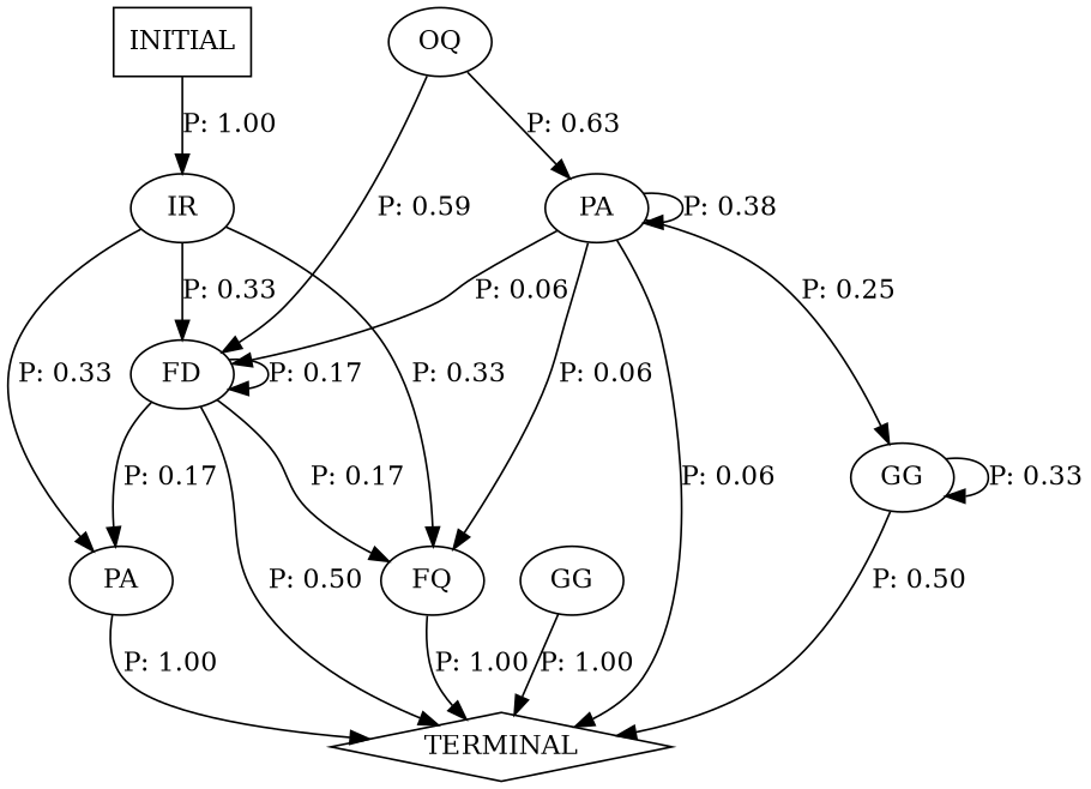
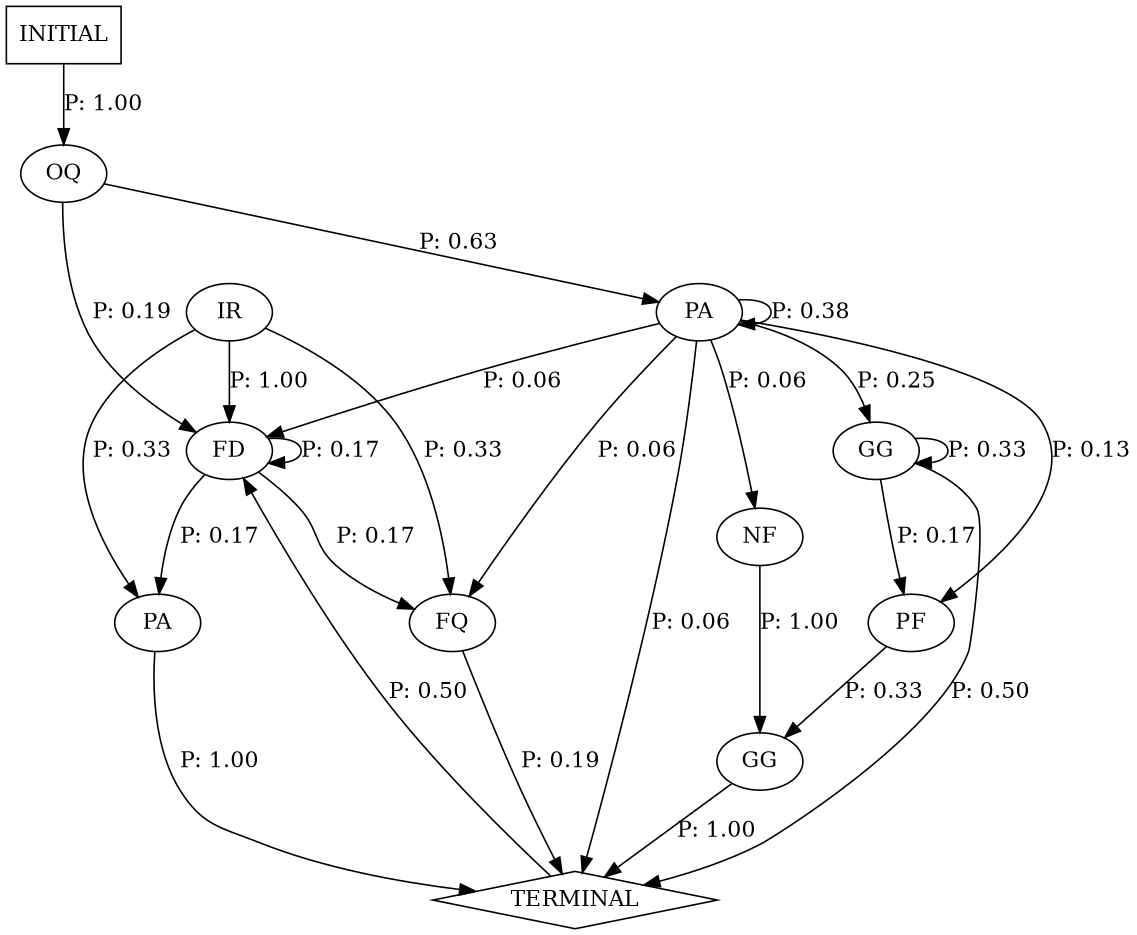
  digraph {
    n1 [label=FD]
    n2 [label=FQ]
    n3 [label=PA]
    n4 [label=TERMINAL shape=diamond]
    n5 [label=GG]
    n6 [label=GG]
+   n7 [label=PF]
    n8 [label=IR]
+   n9 [label=NF]
    n10 [label=OQ]
    n11 [label=PA]
    n12 [label=INITIAL shape=box]
    n1 -> n1 [label="P: 0.17"]
    n1 -> n2 [label="P: 0.17"]
    n1 -> n3 [label="P: 0.17"]
-   n1 -> n4 [label="P: 0.50"]
-   n2 -> n4 [label="P: 1.00"]
+   n4 -> n1 [label="P: 0.50"]
+   n2 -> n4 [label="P: 0.19"]
    n3 -> n4 [label="P: 1.00"]
    n5 -> n4 [label="P: 1.00"]
    n6 -> n4 [label="P: 0.50"]
    n6 -> n6 [label="P: 0.33"]
-   n8 -> n1 [label="P: 0.33"]
+   n6 -> n7 [label="P: 0.17"]
+   n7 -> n5 [label="P: 0.33"]
+   n8 -> n1 [label="P: 1.00"]
    n8 -> n2 [label="P: 0.33"]
    n8 -> n3 [label="P: 0.33"]
-   n10 -> n1 [label="P: 0.59"]
+   n9 -> n5 [label="P: 1.00"]
+   n10 -> n1 [label="P: 0.19"]
    n10 -> n11 [label="P: 0.63"]
    n11 -> n1 [label="P: 0.06"]
    n11 -> n2 [label="P: 0.06"]
    n11 -> n4 [label="P: 0.06"]
    n11 -> n6 [label="P: 0.25"]
+   n11 -> n7 [label="P: 0.13"]
+   n11 -> n9 [label="P: 0.06"]
    n11 -> n11 [label="P: 0.38"]
-   n12 -> n8 [label="P: 1.00"]
+   n12 -> n10 [label="P: 1.00"]
  }
